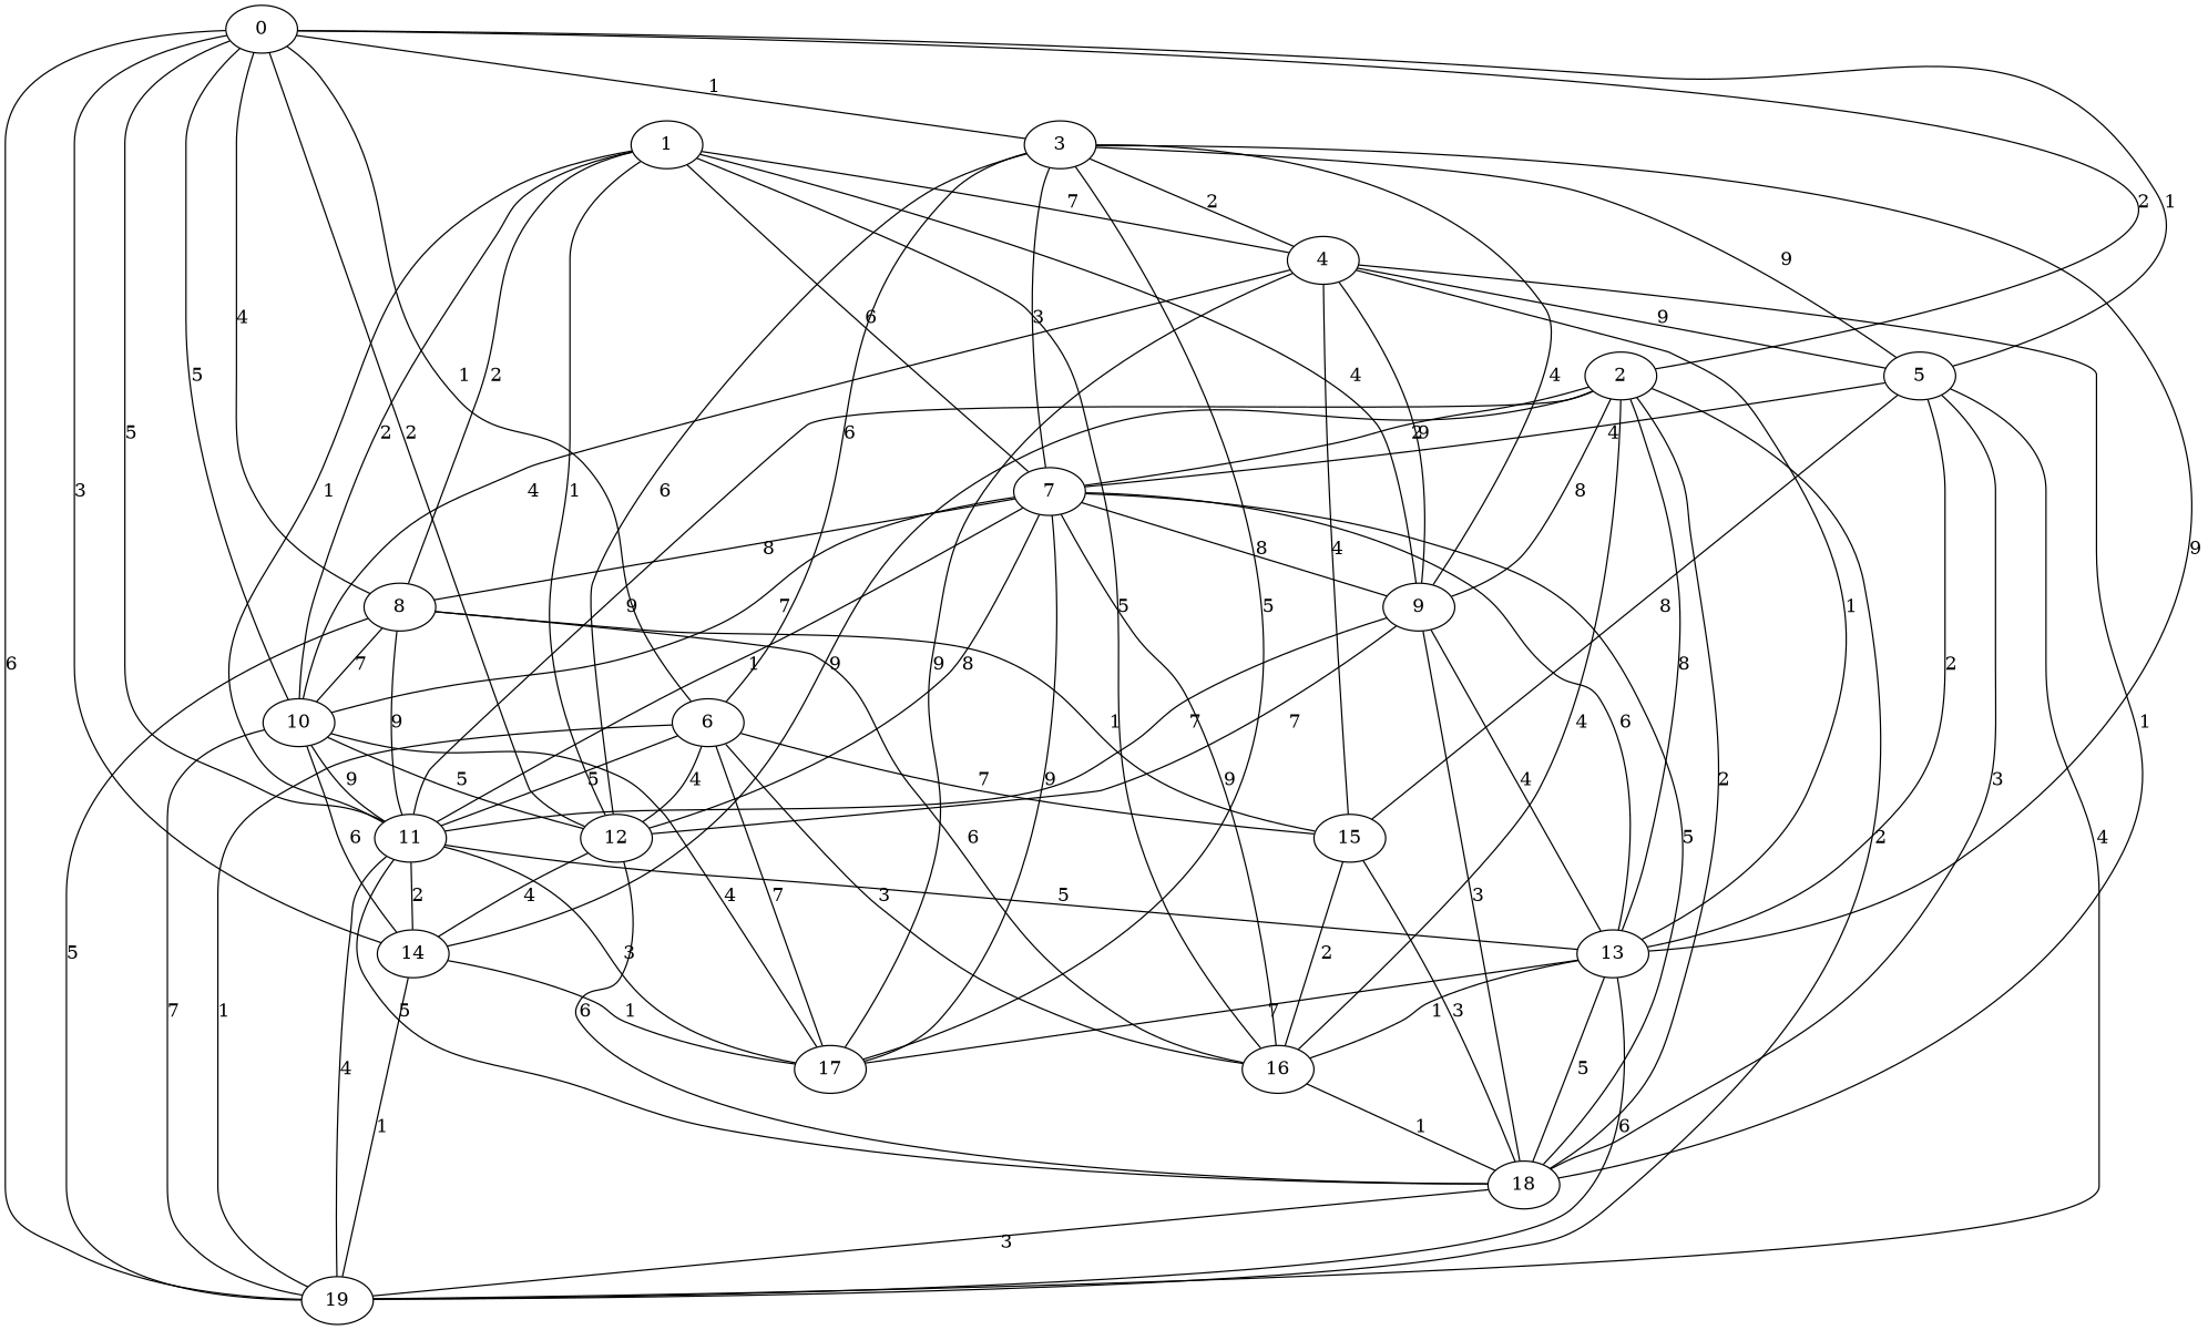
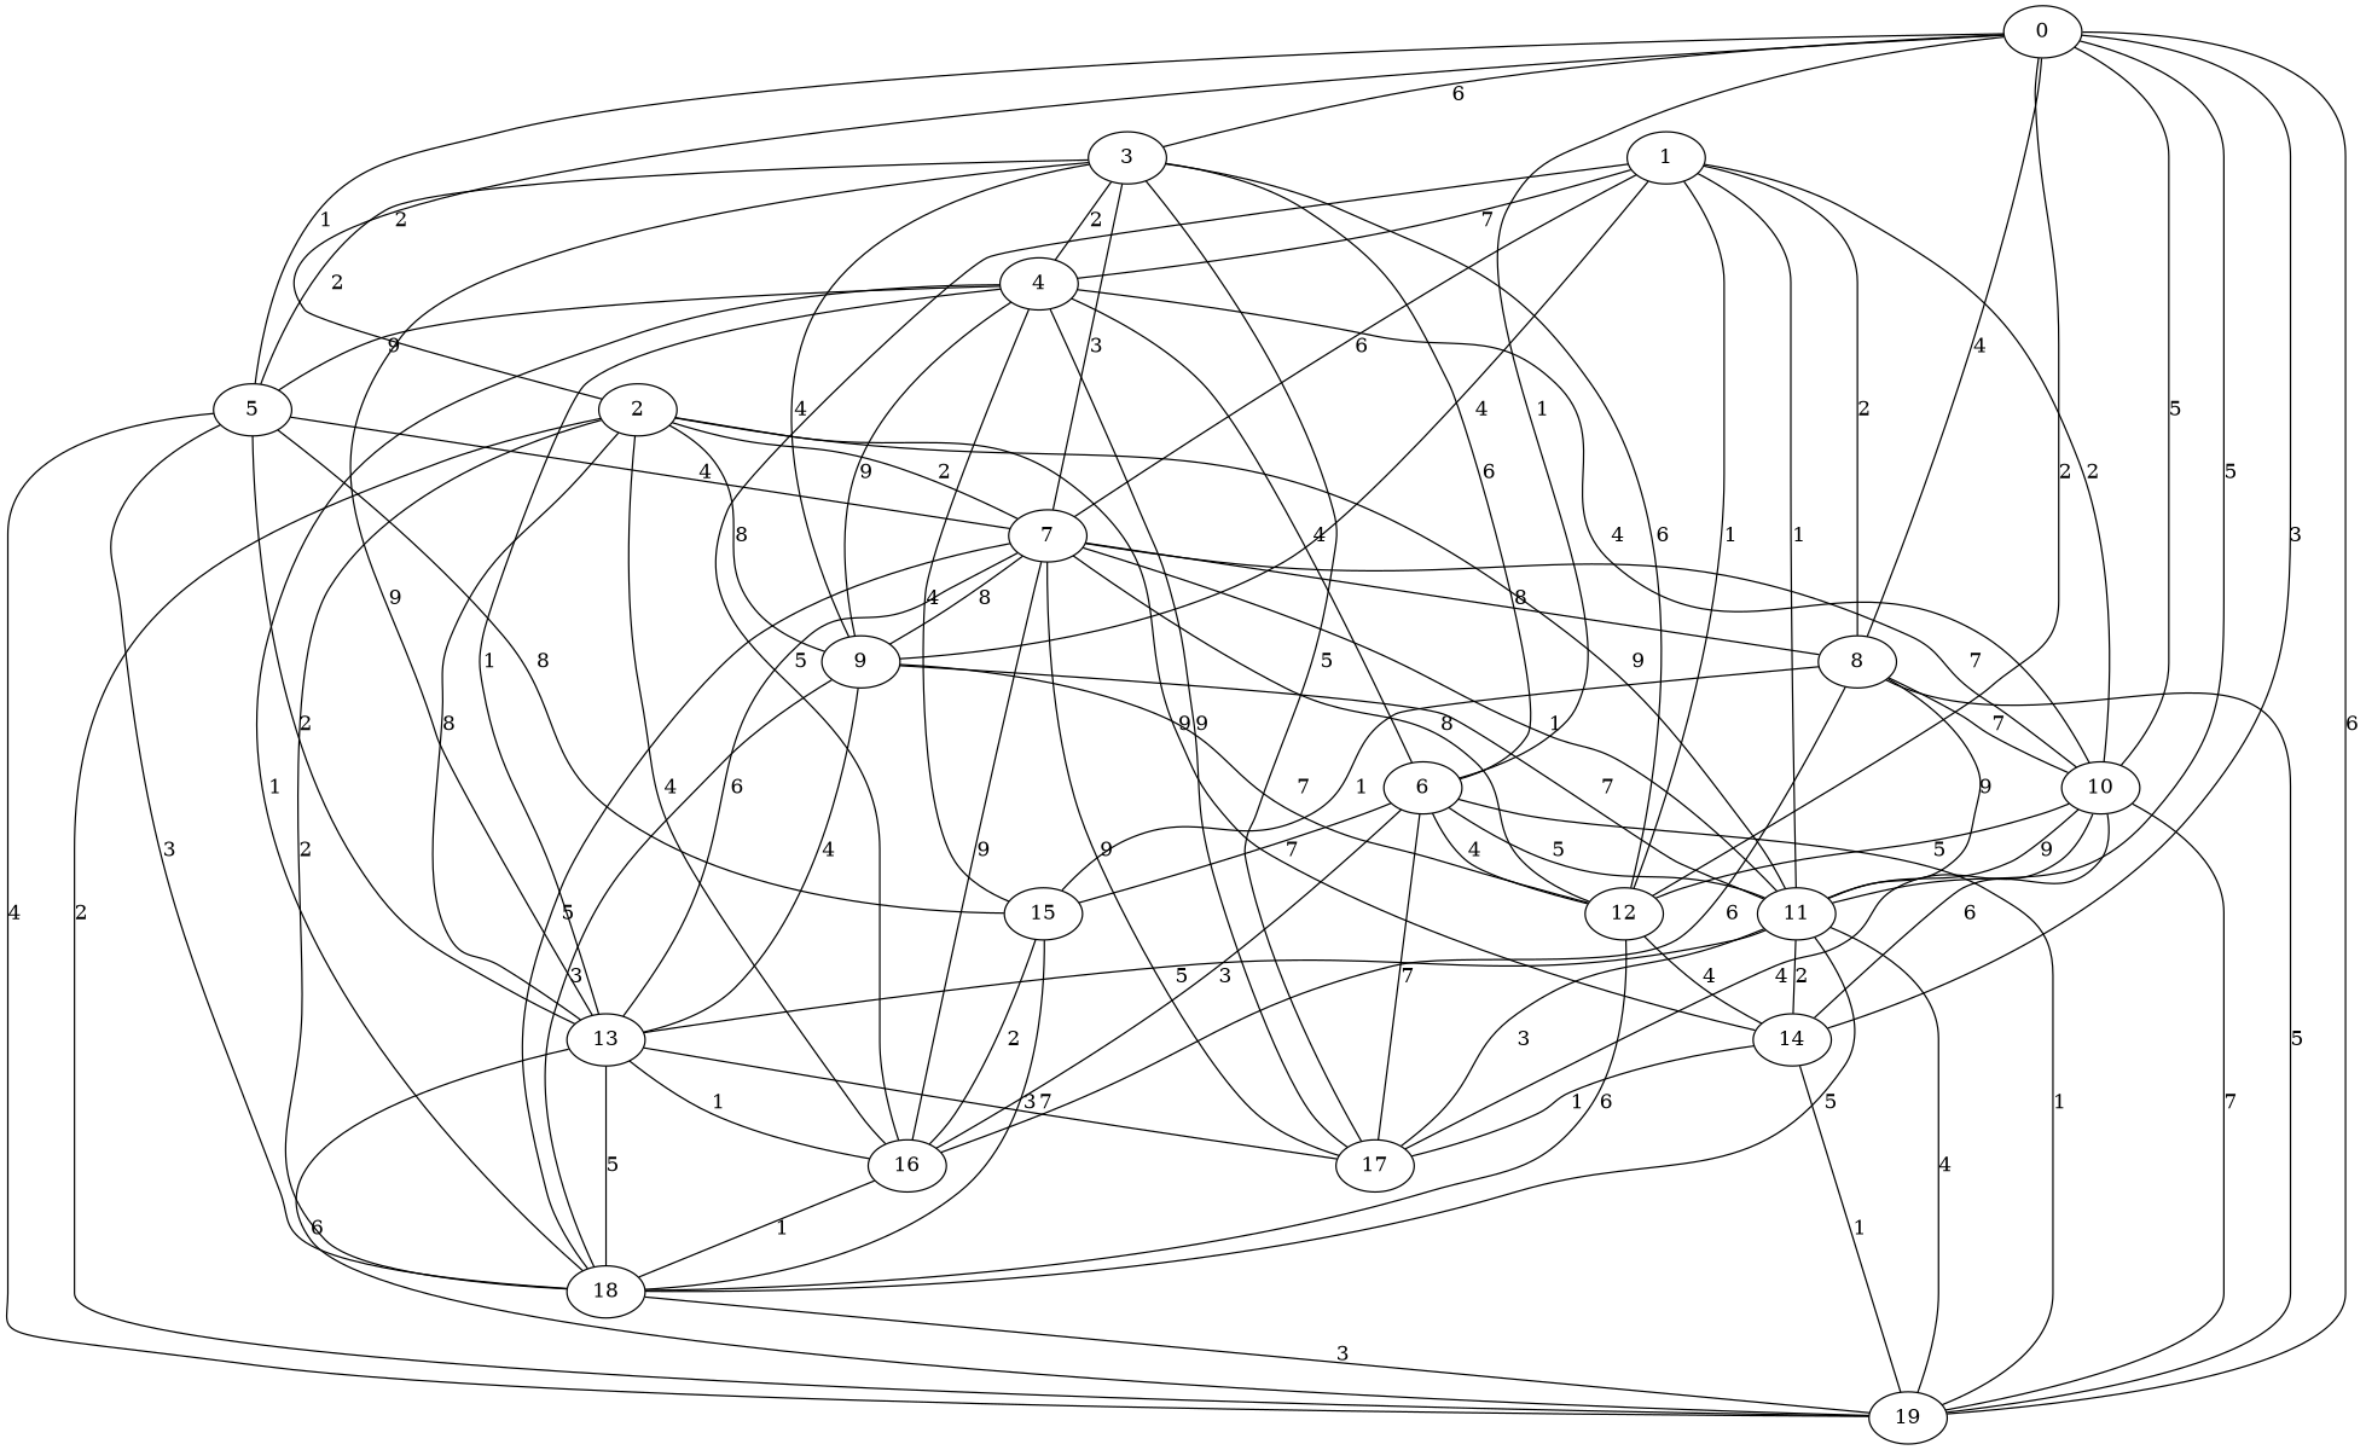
  graph {
    0
    2
    3
    5
    6
    8
    10
    11
    12
    14
    19
    7
    9
    16
    13
    18
    17
    4
    15
    1
    0 -- 2 [label=2]
-   0 -- 3 [label=1]
+   0 -- 3 [label=6]
    0 -- 5 [label=1]
    0 -- 6 [label=1]
    0 -- 8 [label=4]
    0 -- 10 [label=5]
    0 -- 11 [label=5]
    0 -- 12 [label=2]
    0 -- 14 [label=3]
    0 -- 19 [label=6]
    2 -- 11 [label=9]
    2 -- 14 [label=9]
    2 -- 19 [label=2]
    2 -- 7 [label=2]
    2 -- 9 [label=8]
    2 -- 16 [label=4]
    2 -- 13 [label=8]
    2 -- 18 [label=2]
-   3 -- 5 [label=9]
+   3 -- 5 [label=2]
    3 -- 6 [label=6]
    3 -- 12 [label=6]
    3 -- 7 [label=3]
    3 -- 9 [label=4]
    3 -- 13 [label=9]
    3 -- 17 [label=5]
    3 -- 4 [label=2]
    5 -- 19 [label=4]
    5 -- 7 [label=4]
    5 -- 13 [label=2]
    5 -- 18 [label=3]
    5 -- 15 [label=8]
    6 -- 11 [label=5]
    6 -- 12 [label=4]
    6 -- 19 [label=1]
    6 -- 16 [label=3]
    6 -- 17 [label=7]
    6 -- 15 [label=7]
    8 -- 10 [label=7]
    8 -- 11 [label=9]
    8 -- 19 [label=5]
    8 -- 16 [label=6]
    8 -- 15 [label=1]
    10 -- 11 [label=9]
    10 -- 12 [label=5]
    10 -- 14 [label=6]
    10 -- 19 [label=7]
    10 -- 17 [label=4]
    11 -- 14 [label=2]
    11 -- 19 [label=4]
    11 -- 13 [label=5]
    11 -- 18 [label=5]
    11 -- 17 [label=3]
    12 -- 14 [label=4]
    12 -- 18 [label=6]
    14 -- 19 [label=1]
    14 -- 17 [label=1]
    7 -- 8 [label=8]
    7 -- 10 [label=7]
    7 -- 11 [label=1]
    7 -- 12 [label=8]
    7 -- 9 [label=8]
    7 -- 16 [label=9]
    7 -- 13 [label=6]
    7 -- 18 [label=5]
    7 -- 17 [label=9]
    9 -- 11 [label=7]
    9 -- 12 [label=7]
    9 -- 13 [label=4]
    9 -- 18 [label=3]
    16 -- 18 [label=1]
    13 -- 19 [label=6]
    13 -- 16 [label=1]
    13 -- 18 [label=5]
    13 -- 17 [label=7]
    18 -- 19 [label=3]
    4 -- 5 [label=9]
+   4 -- 6 [label=4]
    4 -- 10 [label=4]
    4 -- 9 [label=9]
    4 -- 13 [label=1]
    4 -- 18 [label=1]
    4 -- 17 [label=9]
    4 -- 15 [label=4]
    15 -- 16 [label=2]
    15 -- 18 [label=3]
    1 -- 8 [label=2]
    1 -- 10 [label=2]
    1 -- 11 [label=1]
    1 -- 12 [label=1]
    1 -- 7 [label=6]
    1 -- 9 [label=4]
    1 -- 16 [label=5]
    1 -- 4 [label=7]
  }
